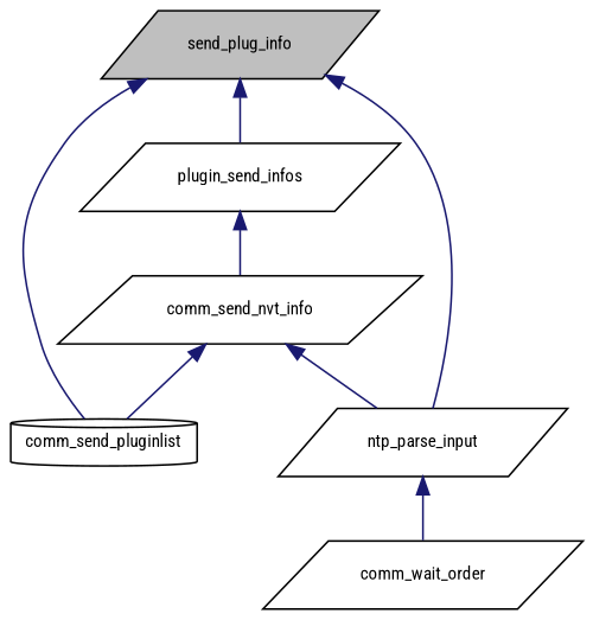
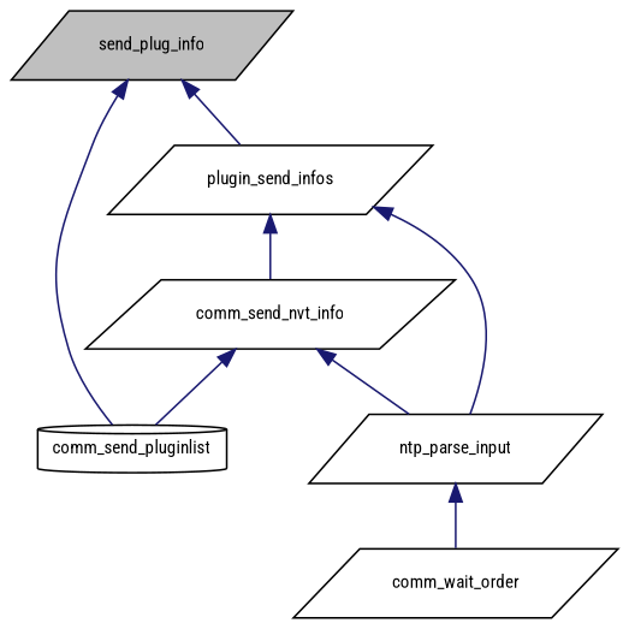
  digraph {
    fontname="Roboto Condensed"
    rankdir=TB
    node [color=black fontname="Roboto Condensed" fontsize=10 shape=parallelogram]
    edge [color=midnightblue dir=back fontname="Roboto Condensed" fontsize=10 labelfontname=FreeSans labelfontsize=10 style=solid]
    n1 [fillcolor=grey75 fontcolor=black height=0.2 label=send_plug_info style=filled width=0.4]
    n2 [height=0.2 label=comm_send_pluginlist shape=cylinder width=0.4]
    n3 [height=0.2 label=plugin_send_infos width=0.4]
    n4 [height=0.2 label=comm_send_nvt_info width=0.4]
    n5 [height=0.2 label=ntp_parse_input width=0.4]
    n6 [height=0.2 label=comm_wait_order width=0.4]
    n1 -> n2
    n1 -> n3
    n3 -> n4
-   n1 -> n5
+   n3 -> n5
    n4 -> n2
    n4 -> n5
    n5 -> n6
  }
